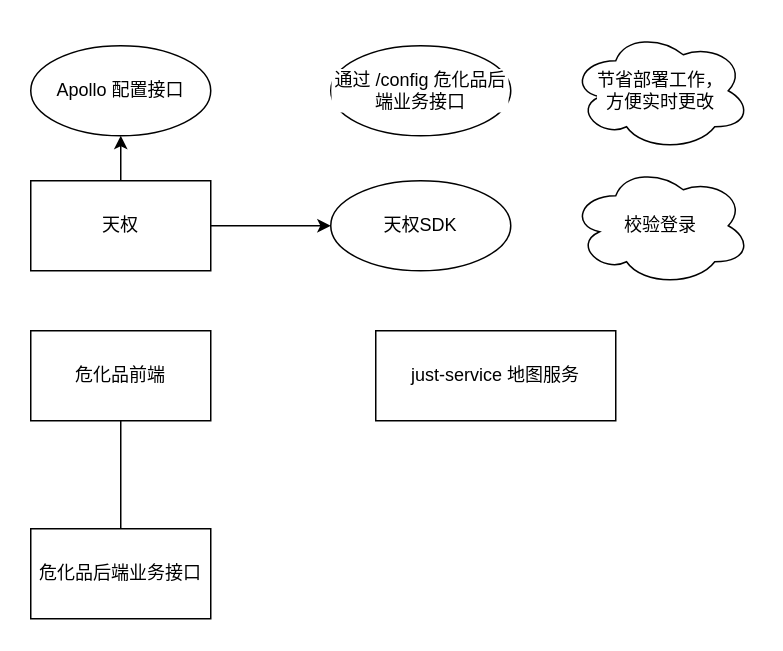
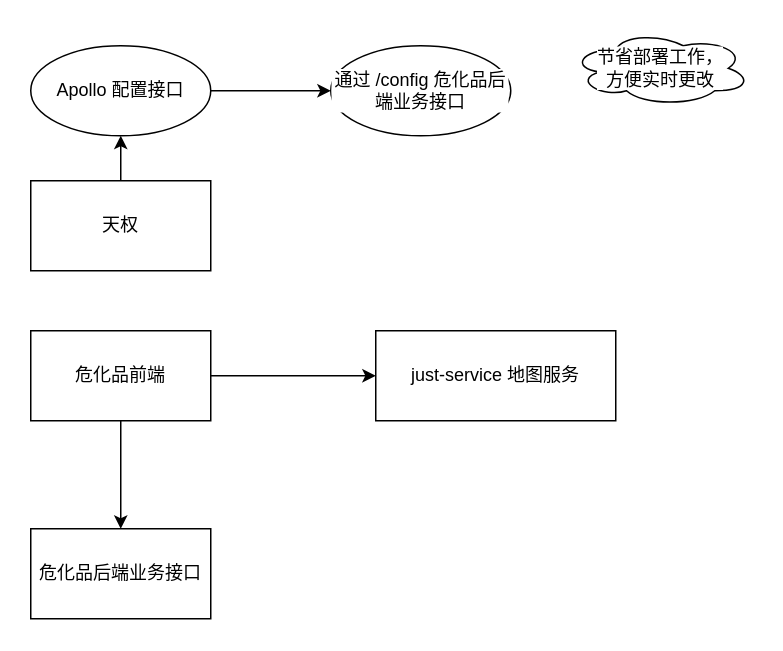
  <mxCell id="0" />
  <mxCell id="1" parent="0" />
- <mxCell id="2" style="edgeStyle=orthogonalEdgeStyle;rounded=0;orthogonalLoop=1;jettySize=auto;html=1;exitX=0.5;exitY=1;exitDx=0;exitDy=0;fontColor=default;strokeColor=default;labelBackgroundColor=default;endArrow=none;" edge="1" parent="1" source="4" target="8"><mxGeometry relative="1" as="geometry" /></mxCell>
+ <mxCell id="2" style="edgeStyle=orthogonalEdgeStyle;rounded=0;orthogonalLoop=1;jettySize=auto;html=1;exitX=0.5;exitY=1;exitDx=0;exitDy=0;fontColor=default;strokeColor=default;labelBackgroundColor=default;" edge="1" parent="1" source="4" target="8"><mxGeometry relative="1" as="geometry" /></mxCell>
+ <mxCell id="3" style="edgeStyle=orthogonalEdgeStyle;rounded=0;orthogonalLoop=1;jettySize=auto;html=1;exitX=1;exitY=0.5;exitDx=0;exitDy=0;entryX=0;entryY=0.5;entryDx=0;entryDy=0;fontColor=default;strokeColor=default;labelBackgroundColor=default;" edge="1" parent="1" source="4" target="9"><mxGeometry relative="1" as="geometry" /></mxCell>
  <mxCell id="4" value="危化品前端" style="rounded=0;whiteSpace=wrap;html=1;fillColor=default;strokeColor=default;fontColor=default;labelBackgroundColor=default;" vertex="1" parent="1"><mxGeometry x="20" y="220" width="120" height="60" as="geometry" /></mxCell>
- <mxCell id="5" value="" style="edgeStyle=orthogonalEdgeStyle;rounded=0;orthogonalLoop=1;jettySize=auto;html=1;fontColor=default;strokeColor=default;labelBackgroundColor=default;" edge="1" parent="1" source="7" target="14"><mxGeometry relative="1" as="geometry" /></mxCell>
  <mxCell id="6" value="" style="edgeStyle=orthogonalEdgeStyle;rounded=0;orthogonalLoop=1;jettySize=auto;html=1;fontColor=default;strokeColor=default;labelBackgroundColor=default;" edge="1" parent="1" source="7" target="11"><mxGeometry relative="1" as="geometry" /></mxCell>
  <mxCell id="7" value="天权" style="rounded=0;whiteSpace=wrap;html=1;fillColor=default;strokeColor=default;fontColor=default;labelBackgroundColor=default;" vertex="1" parent="1"><mxGeometry x="20" y="120" width="120" height="60" as="geometry" /></mxCell>
  <mxCell id="8" value="危化品后端业务接口" style="rounded=0;whiteSpace=wrap;html=1;fillColor=default;strokeColor=default;fontColor=default;labelBackgroundColor=default;" vertex="1" parent="1"><mxGeometry x="20" y="352" width="120" height="60" as="geometry" /></mxCell>
  <mxCell id="9" value="just-service 地图服务" style="rounded=0;whiteSpace=wrap;html=1;fillColor=default;strokeColor=default;fontColor=default;labelBackgroundColor=default;" vertex="1" parent="1"><mxGeometry x="250" y="220" width="160" height="60" as="geometry" /></mxCell>
+ <mxCell id="10" value="" style="edgeStyle=orthogonalEdgeStyle;rounded=0;orthogonalLoop=1;jettySize=auto;html=1;fontColor=default;strokeColor=default;labelBackgroundColor=default;" edge="1" parent="1" source="11" target="12"><mxGeometry relative="1" as="geometry" /></mxCell>
  <mxCell id="11" value="Apollo 配置接口" style="ellipse;whiteSpace=wrap;html=1;fillColor=default;strokeColor=default;fontColor=default;labelBackgroundColor=default;" vertex="1" parent="1"><mxGeometry x="20" y="30" width="120" height="60" as="geometry" /></mxCell>
  <mxCell id="12" value="通过 /config 危化品后端业务接口" style="ellipse;whiteSpace=wrap;html=1;rounded=0;fillColor=default;strokeColor=default;fontColor=default;labelBackgroundColor=default;" vertex="1" parent="1"><mxGeometry x="220" y="30" width="120" height="60" as="geometry" /></mxCell>
- <mxCell id="13" value="节省部署工作，&lt;br&gt;方便实时更改" style="ellipse;shape=cloud;whiteSpace=wrap;html=1;fontColor=default;strokeColor=default;fillColor=default;labelBackgroundColor=default;" vertex="1" parent="1"><mxGeometry x="380" y="20" width="120" height="80" as="geometry" /></mxCell>
- <mxCell id="14" value="天权SDK" style="ellipse;whiteSpace=wrap;html=1;rounded=0;fillColor=default;strokeColor=default;fontColor=default;labelBackgroundColor=default;" vertex="1" parent="1"><mxGeometry x="220" y="120" width="120" height="60" as="geometry" /></mxCell>
- <mxCell id="15" value="校验登录" style="ellipse;shape=cloud;whiteSpace=wrap;html=1;fontColor=default;strokeColor=default;fillColor=default;labelBackgroundColor=default;" vertex="1" parent="1"><mxGeometry x="380" y="110" width="120" height="80" as="geometry" /></mxCell>
+ <mxCell id="13" value="节省部署工作，&lt;br&gt;方便实时更改" style="ellipse;shape=cloud;whiteSpace=wrap;html=1;fontColor=default;strokeColor=default;fillColor=default;labelBackgroundColor=default;" vertex="1" parent="1"><mxGeometry x="380" y="20" width="120" height="50" as="geometry" /></mxCell>
